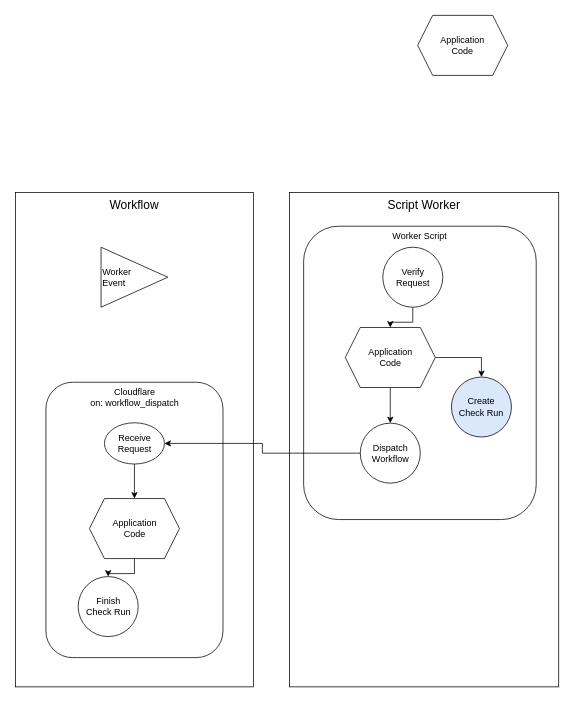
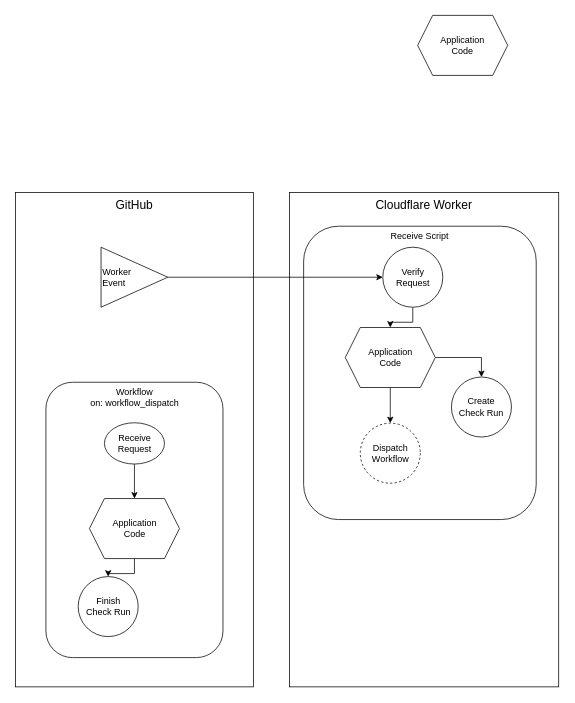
  <mxCell id="0" />
  <mxCell id="1" parent="0" />
- <mxCell id="2" value="&lt;font style=&quot;font-size: 16px;&quot;&gt;Workflow&lt;/font&gt;" style="whiteSpace=wrap;html=1;align=center;verticalAlign=top;" vertex="1" parent="1"><mxGeometry x="20" y="256" width="317" height="659" as="geometry" /></mxCell>
- <mxCell id="3" value="&lt;font style=&quot;font-size: 16px;&quot;&gt;Script Worker&lt;/font&gt;" style="whiteSpace=wrap;html=1;align=center;verticalAlign=top;" vertex="1" parent="1"><mxGeometry x="385" y="256" width="359" height="659" as="geometry" /></mxCell>
- <mxCell id="4" value="Cloudflare&lt;br&gt;on: workflow_dispatch" style="rounded=1;whiteSpace=wrap;html=1;align=center;verticalAlign=top;" vertex="1" parent="1"><mxGeometry x="60.5" y="509" width="236" height="367" as="geometry" /></mxCell>
- <mxCell id="5" value="Worker Script" style="rounded=1;whiteSpace=wrap;html=1;align=center;verticalAlign=top;" vertex="1" parent="1"><mxGeometry x="404" y="301" width="310" height="391" as="geometry" /></mxCell>
+ <mxCell id="2" value="&lt;font style=&quot;font-size: 16px;&quot;&gt;GitHub&lt;/font&gt;" style="whiteSpace=wrap;html=1;align=center;verticalAlign=top;" vertex="1" parent="1"><mxGeometry x="20" y="256" width="317" height="659" as="geometry" /></mxCell>
+ <mxCell id="3" value="&lt;font style=&quot;font-size: 16px;&quot;&gt;Cloudflare Worker&lt;/font&gt;" style="whiteSpace=wrap;html=1;align=center;verticalAlign=top;" vertex="1" parent="1"><mxGeometry x="385" y="256" width="359" height="659" as="geometry" /></mxCell>
+ <mxCell id="4" value="Workflow&lt;br&gt;on: workflow_dispatch" style="rounded=1;whiteSpace=wrap;html=1;align=center;verticalAlign=top;" vertex="1" parent="1"><mxGeometry x="60.5" y="509" width="236" height="367" as="geometry" /></mxCell>
+ <mxCell id="5" value="Receive Script" style="rounded=1;whiteSpace=wrap;html=1;align=center;verticalAlign=top;" vertex="1" parent="1"><mxGeometry x="404" y="301" width="310" height="391" as="geometry" /></mxCell>
+ <mxCell id="6" style="edgeStyle=orthogonalEdgeStyle;rounded=0;orthogonalLoop=1;jettySize=auto;html=1;" edge="1" parent="1" source="7" target="15"><mxGeometry relative="1" as="geometry" /></mxCell>
  <mxCell id="7" value="Worker&lt;br style=&quot;border-color: var(--border-color);&quot;&gt;Event" style="triangle;whiteSpace=wrap;html=1;align=left;" vertex="1" parent="1"><mxGeometry x="134" y="329" width="89" height="80" as="geometry" /></mxCell>
  <mxCell id="8" value="Finish&lt;br&gt;Check Run" style="ellipse;whiteSpace=wrap;html=1;" vertex="1" parent="1"><mxGeometry x="103.5" y="768" width="80" height="80" as="geometry" /></mxCell>
  <mxCell id="9" value="Application&lt;br style=&quot;border-color: var(--border-color);&quot;&gt;Code" style="shape=hexagon;perimeter=hexagonPerimeter2;whiteSpace=wrap;html=1;fixedSize=1;" vertex="1" parent="1"><mxGeometry x="556" y="20" width="120" height="80" as="geometry" /></mxCell>
  <mxCell id="10" style="edgeStyle=orthogonalEdgeStyle;rounded=0;orthogonalLoop=1;jettySize=auto;html=1;" edge="1" parent="1" source="11" target="8"><mxGeometry relative="1" as="geometry" /></mxCell>
  <mxCell id="11" value="Application&lt;br style=&quot;border-color: var(--border-color);&quot;&gt;Code" style="shape=hexagon;perimeter=hexagonPerimeter2;whiteSpace=wrap;html=1;fixedSize=1;" vertex="1" parent="1"><mxGeometry x="118.5" y="664" width="120" height="80" as="geometry" /></mxCell>
  <mxCell id="12" style="edgeStyle=orthogonalEdgeStyle;rounded=0;orthogonalLoop=1;jettySize=auto;html=1;" edge="1" parent="1" source="13" target="11"><mxGeometry relative="1" as="geometry" /></mxCell>
  <mxCell id="13" value="Receive&lt;br&gt;Request" style="ellipse;whiteSpace=wrap;html=1;" vertex="1" parent="1"><mxGeometry x="138.5" y="563" width="80" height="55" as="geometry" /></mxCell>
  <mxCell id="14" style="edgeStyle=orthogonalEdgeStyle;rounded=0;orthogonalLoop=1;jettySize=auto;html=1;" edge="1" parent="1" source="15" target="21"><mxGeometry relative="1" as="geometry" /></mxCell>
  <mxCell id="15" value="Verify&lt;br&gt;Request" style="ellipse;whiteSpace=wrap;html=1;" vertex="1" parent="1"><mxGeometry x="509.5" y="329" width="80" height="80" as="geometry" /></mxCell>
- <mxCell id="16" value="Create&lt;br&gt;Check Run" style="ellipse;whiteSpace=wrap;html=1;fillColor=#dae8fc;" vertex="1" parent="1"><mxGeometry x="601" y="502" width="80" height="80" as="geometry" /></mxCell>
- <mxCell id="17" style="edgeStyle=orthogonalEdgeStyle;rounded=0;orthogonalLoop=1;jettySize=auto;html=1;" edge="1" parent="1" source="18" target="13"><mxGeometry relative="1" as="geometry" /></mxCell>
- <mxCell id="18" value="Dispatch&lt;br&gt;Workflow" style="ellipse;whiteSpace=wrap;html=1;" vertex="1" parent="1"><mxGeometry x="479.5" y="563.5" width="80" height="80" as="geometry" /></mxCell>
+ <mxCell id="16" value="Create&lt;br&gt;Check Run" style="ellipse;whiteSpace=wrap;html=1;" vertex="1" parent="1"><mxGeometry x="601" y="502" width="80" height="80" as="geometry" /></mxCell>
+ <mxCell id="18" value="Dispatch&lt;br&gt;Workflow" style="ellipse;whiteSpace=wrap;html=1;dashed=1;" vertex="1" parent="1"><mxGeometry x="479.5" y="563.5" width="80" height="80" as="geometry" /></mxCell>
  <mxCell id="19" style="edgeStyle=orthogonalEdgeStyle;rounded=0;orthogonalLoop=1;jettySize=auto;html=1;" edge="1" parent="1" source="21" target="18"><mxGeometry relative="1" as="geometry" /></mxCell>
  <mxCell id="20" style="edgeStyle=orthogonalEdgeStyle;rounded=0;orthogonalLoop=1;jettySize=auto;html=1;entryX=0.5;entryY=0;entryDx=0;entryDy=0;" edge="1" parent="1" source="21" target="16"><mxGeometry relative="1" as="geometry" /></mxCell>
  <mxCell id="21" value="Application&lt;br style=&quot;border-color: var(--border-color);&quot;&gt;Code" style="shape=hexagon;perimeter=hexagonPerimeter2;whiteSpace=wrap;html=1;fixedSize=1;" vertex="1" parent="1"><mxGeometry x="459.5" y="436" width="120" height="80" as="geometry" /></mxCell>
